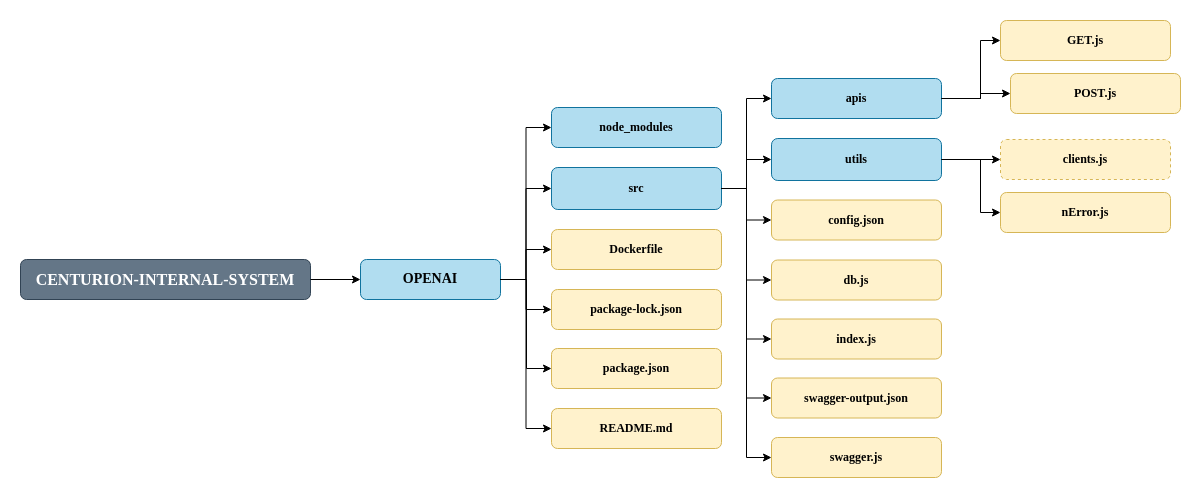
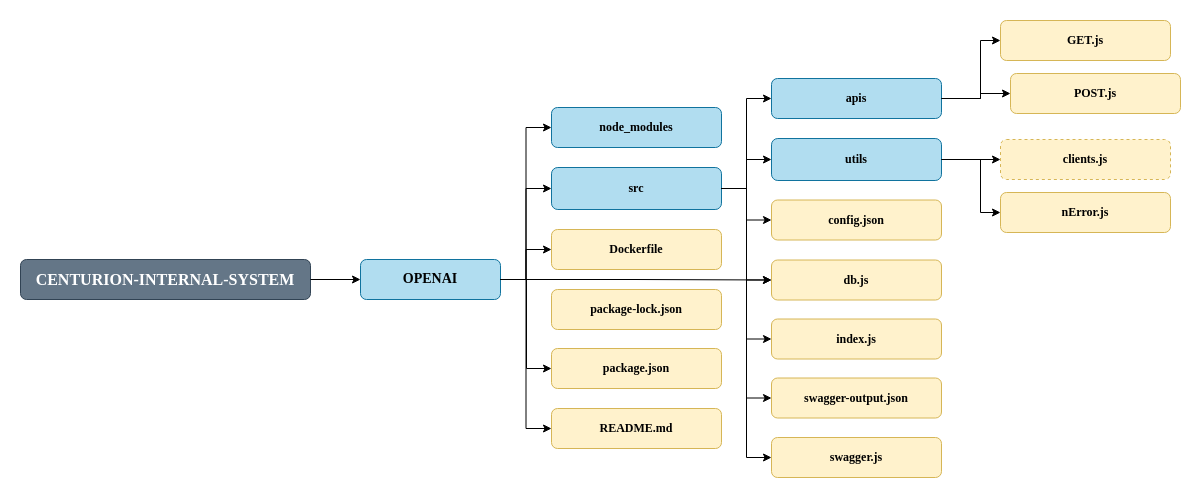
  <mxCell id="0" />
  <mxCell id="1" parent="0" />
  <mxCell id="2" value="CENTURION-INTERNAL-SYSTEM" style="rounded=1;whiteSpace=wrap;html=1;fontFamily=Poppins;fontSource=https%3A%2F%2Ffonts.googleapis.com%2Fcss%3Ffamily%3DPoppins;fontStyle=1;fontSize=16;fillColor=#647687;strokeColor=#314354;fontColor=#ffffff;" parent="1" vertex="1"><mxGeometry x="20" y="259" width="290" height="40" as="geometry" /></mxCell>
  <mxCell id="3" value="OPENAI" style="rounded=1;whiteSpace=wrap;html=1;fontFamily=Poppins;fontSource=https%3A%2F%2Ffonts.googleapis.com%2Fcss%3Ffamily%3DPoppins;fontStyle=1;fontSize=14;fillColor=#b1ddf0;strokeColor=#10739e;" parent="1" vertex="1"><mxGeometry x="360" y="259" width="140" height="40" as="geometry" /></mxCell>
  <mxCell id="4" value="node_modules" style="rounded=1;whiteSpace=wrap;html=1;fontFamily=Poppins;fontSource=https%3A%2F%2Ffonts.googleapis.com%2Fcss%3Ffamily%3DPoppins;fontStyle=1;fontSize=12;fillColor=#b1ddf0;strokeColor=#10739e;" parent="1" vertex="1"><mxGeometry x="551" y="107" width="170" height="40" as="geometry" /></mxCell>
  <mxCell id="5" value="src" style="rounded=1;whiteSpace=wrap;html=1;fontFamily=Poppins;fontSource=https%3A%2F%2Ffonts.googleapis.com%2Fcss%3Ffamily%3DPoppins;fontStyle=1;fontSize=12;fillColor=#b1ddf0;strokeColor=#10739e;" parent="1" vertex="1"><mxGeometry x="551" y="167" width="170" height="42" as="geometry" /></mxCell>
  <mxCell id="6" value="Dockerfile" style="rounded=1;whiteSpace=wrap;html=1;fillColor=#fff2cc;strokeColor=#d6b656;fontStyle=1;fontFamily=Poppins;fontSource=https%3A%2F%2Ffonts.googleapis.com%2Fcss%3Ffamily%3DPoppins;" parent="1" vertex="1"><mxGeometry x="551" y="229" width="170" height="40" as="geometry" /></mxCell>
  <mxCell id="7" value="package-lock.json" style="rounded=1;whiteSpace=wrap;html=1;fillColor=#fff2cc;strokeColor=#d6b656;fontStyle=1;fontFamily=Poppins;fontSource=https%3A%2F%2Ffonts.googleapis.com%2Fcss%3Ffamily%3DPoppins;" parent="1" vertex="1"><mxGeometry x="551" y="289" width="170" height="40" as="geometry" /></mxCell>
  <mxCell id="8" value="package.json" style="rounded=1;whiteSpace=wrap;html=1;fillColor=#fff2cc;strokeColor=#d6b656;fontStyle=1;fontFamily=Poppins;fontSource=https%3A%2F%2Ffonts.googleapis.com%2Fcss%3Ffamily%3DPoppins;" parent="1" vertex="1"><mxGeometry x="551" y="348" width="170" height="40" as="geometry" /></mxCell>
  <mxCell id="9" value="README.md" style="rounded=1;whiteSpace=wrap;html=1;fillColor=#fff2cc;strokeColor=#d6b656;fontStyle=1;fontFamily=Poppins;fontSource=https%3A%2F%2Ffonts.googleapis.com%2Fcss%3Ffamily%3DPoppins;" parent="1" vertex="1"><mxGeometry x="551" y="408" width="170" height="40" as="geometry" /></mxCell>
  <mxCell id="10" value="" style="endArrow=classic;html=1;rounded=0;exitX=1;exitY=0.5;exitDx=0;exitDy=0;" parent="1" source="2" target="3" edge="1"><mxGeometry width="50" height="50" relative="1" as="geometry"><mxPoint x="370" y="299" as="sourcePoint" /><mxPoint x="420" y="249" as="targetPoint" /></mxGeometry></mxCell>
  <mxCell id="11" value="" style="endArrow=classic;html=1;rounded=0;exitX=1;exitY=0.5;exitDx=0;exitDy=0;entryX=0;entryY=0.5;entryDx=0;entryDy=0;edgeStyle=orthogonalEdgeStyle;" parent="1" source="3" target="4" edge="1"><mxGeometry width="50" height="50" relative="1" as="geometry"><mxPoint x="580" y="269" as="sourcePoint" /><mxPoint x="630" y="219" as="targetPoint" /></mxGeometry></mxCell>
  <mxCell id="12" value="" style="endArrow=classic;html=1;rounded=0;exitX=1;exitY=0.5;exitDx=0;exitDy=0;entryX=0;entryY=0.5;entryDx=0;entryDy=0;edgeStyle=orthogonalEdgeStyle;" parent="1" source="3" target="5" edge="1"><mxGeometry width="50" height="50" relative="1" as="geometry"><mxPoint x="420" y="149" as="sourcePoint" /><mxPoint x="470" y="99" as="targetPoint" /></mxGeometry></mxCell>
  <mxCell id="13" value="" style="endArrow=classic;html=1;rounded=0;exitX=1;exitY=0.5;exitDx=0;exitDy=0;entryX=0;entryY=0.5;entryDx=0;entryDy=0;edgeStyle=orthogonalEdgeStyle;" parent="1" source="3" target="6" edge="1"><mxGeometry width="50" height="50" relative="1" as="geometry"><mxPoint x="580" y="109" as="sourcePoint" /><mxPoint x="630" y="59" as="targetPoint" /></mxGeometry></mxCell>
- <mxCell id="14" value="" style="endArrow=classic;html=1;rounded=0;exitX=1;exitY=0.5;exitDx=0;exitDy=0;entryX=0;entryY=0.5;entryDx=0;entryDy=0;edgeStyle=orthogonalEdgeStyle;" parent="1" source="3" target="7" edge="1"><mxGeometry width="50" height="50" relative="1" as="geometry"><mxPoint x="580" y="189" as="sourcePoint" /><mxPoint x="540" y="219" as="targetPoint" /></mxGeometry></mxCell>
+ <mxCell id="14" value="" style="endArrow=classic;html=1;rounded=0;exitX=1;exitY=0.5;exitDx=0;exitDy=0;edgeStyle=orthogonalEdgeStyle;" parent="1" source="3" target="20" edge="1"><mxGeometry width="50" height="50" relative="1" as="geometry"><mxPoint x="580" y="189" as="sourcePoint" /><mxPoint x="540" y="219" as="targetPoint" /></mxGeometry></mxCell>
  <mxCell id="15" value="" style="endArrow=classic;html=1;rounded=0;exitX=1;exitY=0.5;exitDx=0;exitDy=0;entryX=0;entryY=0.5;entryDx=0;entryDy=0;edgeStyle=elbowEdgeStyle;" parent="1" source="3" target="8" edge="1"><mxGeometry width="50" height="50" relative="1" as="geometry"><mxPoint x="580" y="269" as="sourcePoint" /><mxPoint x="630" y="219" as="targetPoint" /></mxGeometry></mxCell>
  <mxCell id="16" value="" style="endArrow=classic;html=1;rounded=0;exitX=1;exitY=0.5;exitDx=0;exitDy=0;entryX=0;entryY=0.5;entryDx=0;entryDy=0;edgeStyle=orthogonalEdgeStyle;" parent="1" source="3" target="9" edge="1"><mxGeometry width="50" height="50" relative="1" as="geometry"><mxPoint x="580" y="509" as="sourcePoint" /><mxPoint x="630" y="459" as="targetPoint" /></mxGeometry></mxCell>
  <mxCell id="17" value="apis" style="rounded=1;whiteSpace=wrap;html=1;fontFamily=Poppins;fontSource=https%3A%2F%2Ffonts.googleapis.com%2Fcss%3Ffamily%3DPoppins;fontStyle=1;fontSize=12;fillColor=#b1ddf0;strokeColor=#10739e;" parent="1" vertex="1"><mxGeometry x="771" y="78" width="170" height="40" as="geometry" /></mxCell>
  <mxCell id="18" value="utils" style="rounded=1;whiteSpace=wrap;html=1;fontFamily=Poppins;fontSource=https%3A%2F%2Ffonts.googleapis.com%2Fcss%3Ffamily%3DPoppins;fontStyle=1;fontSize=12;fillColor=#b1ddf0;strokeColor=#10739e;" parent="1" vertex="1"><mxGeometry x="771" y="138" width="170" height="42" as="geometry" /></mxCell>
  <mxCell id="19" value="config.json" style="rounded=1;whiteSpace=wrap;html=1;fillColor=#fff2cc;strokeColor=#d6b656;fontStyle=1;fontFamily=Poppins;fontSource=https%3A%2F%2Ffonts.googleapis.com%2Fcss%3Ffamily%3DPoppins;" parent="1" vertex="1"><mxGeometry x="771" y="199.5" width="170" height="40" as="geometry" /></mxCell>
  <mxCell id="20" value="db.js" style="rounded=1;whiteSpace=wrap;html=1;fillColor=#fff2cc;strokeColor=#d6b656;fontStyle=1;fontFamily=Poppins;fontSource=https%3A%2F%2Ffonts.googleapis.com%2Fcss%3Ffamily%3DPoppins;" parent="1" vertex="1"><mxGeometry x="771" y="259.5" width="170" height="40" as="geometry" /></mxCell>
  <mxCell id="21" value="index.js" style="rounded=1;whiteSpace=wrap;html=1;fillColor=#fff2cc;strokeColor=#d6b656;fontStyle=1;fontFamily=Poppins;fontSource=https%3A%2F%2Ffonts.googleapis.com%2Fcss%3Ffamily%3DPoppins;" parent="1" vertex="1"><mxGeometry x="771" y="318.5" width="170" height="40" as="geometry" /></mxCell>
  <mxCell id="22" value="swagger-output.json" style="rounded=1;whiteSpace=wrap;html=1;fillColor=#fff2cc;strokeColor=#d6b656;fontStyle=1;fontFamily=Poppins;fontSource=https%3A%2F%2Ffonts.googleapis.com%2Fcss%3Ffamily%3DPoppins;" parent="1" vertex="1"><mxGeometry x="771" y="377.5" width="170" height="40" as="geometry" /></mxCell>
  <mxCell id="23" value="" style="endArrow=classic;html=1;rounded=0;entryX=0;entryY=0.5;entryDx=0;entryDy=0;exitX=1;exitY=0.5;exitDx=0;exitDy=0;edgeStyle=elbowEdgeStyle;" parent="1" source="5" target="17" edge="1"><mxGeometry width="50" height="50" relative="1" as="geometry"><mxPoint x="670" y="309" as="sourcePoint" /><mxPoint x="720" y="259" as="targetPoint" /></mxGeometry></mxCell>
  <mxCell id="24" value="" style="endArrow=classic;html=1;rounded=0;entryX=0;entryY=0.5;entryDx=0;entryDy=0;exitX=1;exitY=0.5;exitDx=0;exitDy=0;edgeStyle=elbowEdgeStyle;" parent="1" source="5" target="18" edge="1"><mxGeometry width="50" height="50" relative="1" as="geometry"><mxPoint x="670" y="309" as="sourcePoint" /><mxPoint x="720" y="259" as="targetPoint" /></mxGeometry></mxCell>
  <mxCell id="25" value="" style="endArrow=classic;html=1;rounded=0;entryX=0;entryY=0.5;entryDx=0;entryDy=0;exitX=1;exitY=0.5;exitDx=0;exitDy=0;edgeStyle=elbowEdgeStyle;" parent="1" source="5" target="19" edge="1"><mxGeometry width="50" height="50" relative="1" as="geometry"><mxPoint x="670" y="309" as="sourcePoint" /><mxPoint x="720" y="259" as="targetPoint" /></mxGeometry></mxCell>
  <mxCell id="26" value="" style="endArrow=classic;html=1;rounded=0;entryX=0;entryY=0.5;entryDx=0;entryDy=0;exitX=1;exitY=0.5;exitDx=0;exitDy=0;edgeStyle=elbowEdgeStyle;" parent="1" source="5" target="20" edge="1"><mxGeometry width="50" height="50" relative="1" as="geometry"><mxPoint x="670" y="309" as="sourcePoint" /><mxPoint x="720" y="259" as="targetPoint" /></mxGeometry></mxCell>
  <mxCell id="27" value="" style="endArrow=classic;html=1;rounded=0;entryX=0;entryY=0.5;entryDx=0;entryDy=0;exitX=1;exitY=0.5;exitDx=0;exitDy=0;edgeStyle=elbowEdgeStyle;" parent="1" source="5" target="21" edge="1"><mxGeometry width="50" height="50" relative="1" as="geometry"><mxPoint x="670" y="309" as="sourcePoint" /><mxPoint x="720" y="259" as="targetPoint" /></mxGeometry></mxCell>
  <mxCell id="28" value="" style="endArrow=classic;html=1;rounded=0;entryX=0;entryY=0.5;entryDx=0;entryDy=0;exitX=1;exitY=0.5;exitDx=0;exitDy=0;edgeStyle=elbowEdgeStyle;" parent="1" source="5" target="22" edge="1"><mxGeometry width="50" height="50" relative="1" as="geometry"><mxPoint x="670" y="309" as="sourcePoint" /><mxPoint x="720" y="259" as="targetPoint" /></mxGeometry></mxCell>
  <mxCell id="29" value="GET.js" style="rounded=1;whiteSpace=wrap;html=1;fillColor=#fff2cc;strokeColor=#d6b656;fontStyle=1;fontFamily=Poppins;fontSource=https%3A%2F%2Ffonts.googleapis.com%2Fcss%3Ffamily%3DPoppins;" parent="1" vertex="1"><mxGeometry x="1000" y="20" width="170" height="40" as="geometry" /></mxCell>
  <mxCell id="30" value="nError.js" style="rounded=1;whiteSpace=wrap;html=1;fillColor=#fff2cc;strokeColor=#d6b656;fontStyle=1;fontFamily=Poppins;fontSource=https%3A%2F%2Ffonts.googleapis.com%2Fcss%3Ffamily%3DPoppins;" parent="1" vertex="1"><mxGeometry x="1000" y="192" width="170" height="40" as="geometry" /></mxCell>
  <mxCell id="31" value="POST.js" style="rounded=1;whiteSpace=wrap;html=1;fillColor=#fff2cc;strokeColor=#d6b656;fontStyle=1;fontFamily=Poppins;fontSource=https%3A%2F%2Ffonts.googleapis.com%2Fcss%3Ffamily%3DPoppins;" parent="1" vertex="1"><mxGeometry x="1010" y="73" width="170" height="40" as="geometry" /></mxCell>
  <mxCell id="32" value="" style="endArrow=classic;html=1;rounded=0;exitX=1;exitY=0.5;exitDx=0;exitDy=0;entryX=0;entryY=0.5;entryDx=0;entryDy=0;edgeStyle=elbowEdgeStyle;" parent="1" source="17" target="29" edge="1"><mxGeometry width="50" height="50" relative="1" as="geometry"><mxPoint x="1050" y="149" as="sourcePoint" /><mxPoint x="1100" y="99" as="targetPoint" /><Array as="points"><mxPoint x="980" y="89" /></Array></mxGeometry></mxCell>
  <mxCell id="33" value="" style="endArrow=classic;html=1;rounded=0;exitX=1;exitY=0.5;exitDx=0;exitDy=0;entryX=0;entryY=0.5;entryDx=0;entryDy=0;edgeStyle=elbowEdgeStyle;" parent="1" source="17" target="31" edge="1"><mxGeometry width="50" height="50" relative="1" as="geometry"><mxPoint x="1050" y="149" as="sourcePoint" /><mxPoint x="1100" y="99" as="targetPoint" /><Array as="points"><mxPoint x="980" y="109" /></Array></mxGeometry></mxCell>
  <mxCell id="34" value="swagger.js" style="rounded=1;whiteSpace=wrap;html=1;fillColor=#fff2cc;strokeColor=#d6b656;fontStyle=1;fontFamily=Poppins;fontSource=https%3A%2F%2Ffonts.googleapis.com%2Fcss%3Ffamily%3DPoppins;" vertex="1" parent="1"><mxGeometry x="771" y="437" width="170" height="40" as="geometry" /></mxCell>
  <mxCell id="35" value="" style="endArrow=classic;html=1;rounded=0;entryX=0;entryY=0.5;entryDx=0;entryDy=0;exitX=1;exitY=0.5;exitDx=0;exitDy=0;edgeStyle=orthogonalEdgeStyle;" edge="1" parent="1" source="5" target="34"><mxGeometry width="50" height="50" relative="1" as="geometry"><mxPoint x="610" y="399" as="sourcePoint" /><mxPoint x="660" y="349" as="targetPoint" /></mxGeometry></mxCell>
  <mxCell id="36" value="clients.js" style="rounded=1;whiteSpace=wrap;html=1;fillColor=#fff2cc;strokeColor=#d6b656;fontStyle=1;fontFamily=Poppins;fontSource=https%3A%2F%2Ffonts.googleapis.com%2Fcss%3Ffamily%3DPoppins;dashed=1;" vertex="1" parent="1"><mxGeometry x="1000" y="139" width="170" height="40" as="geometry" /></mxCell>
  <mxCell id="37" value="" style="endArrow=classic;html=1;rounded=0;entryX=0;entryY=0.5;entryDx=0;entryDy=0;exitX=1;exitY=0.5;exitDx=0;exitDy=0;" edge="1" parent="1" source="18" target="36"><mxGeometry width="50" height="50" relative="1" as="geometry"><mxPoint x="610" y="299" as="sourcePoint" /><mxPoint x="660" y="249" as="targetPoint" /></mxGeometry></mxCell>
  <mxCell id="38" value="" style="endArrow=classic;html=1;rounded=0;entryX=0;entryY=0.5;entryDx=0;entryDy=0;exitX=1;exitY=0.5;exitDx=0;exitDy=0;edgeStyle=orthogonalEdgeStyle;" edge="1" parent="1" source="18" target="30"><mxGeometry width="50" height="50" relative="1" as="geometry"><mxPoint x="610" y="299" as="sourcePoint" /><mxPoint x="660" y="249" as="targetPoint" /><Array as="points"><mxPoint x="980" y="159" /><mxPoint x="980" y="212" /></Array></mxGeometry></mxCell>
